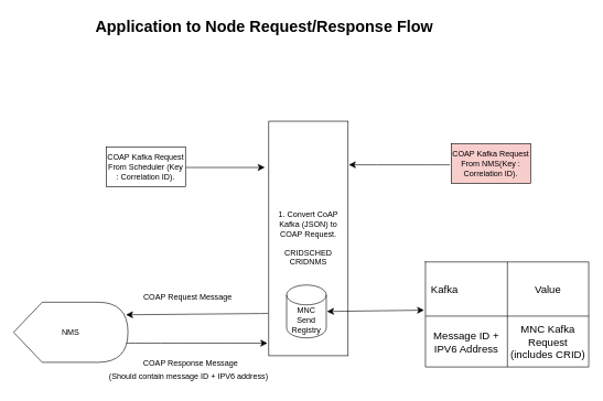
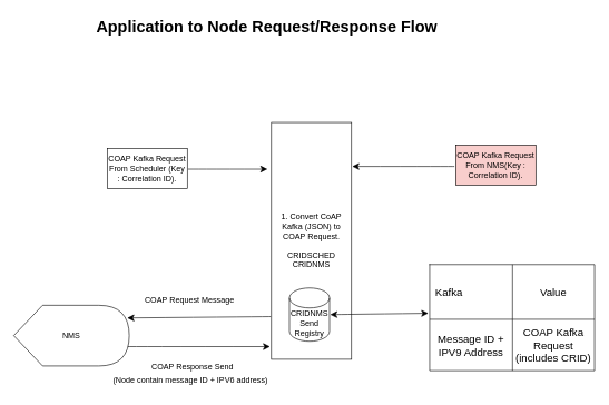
  <mxCell id="0" />
  <mxCell id="1" parent="0" />
  <mxCell id="2" value="COAP Kafka Request From Scheduler (Key : Correlation ID)." style="rounded=0;whiteSpace=wrap;html=1;" vertex="1" parent="1"><mxGeometry x="160" y="222" width="120" height="60" as="geometry" /></mxCell>
  <mxCell id="3" value="" style="endArrow=classic;html=1;rounded=0;fontSize=12;startSize=8;endSize=8;curved=1;" edge="1" parent="1"><mxGeometry width="50" height="50" relative="1" as="geometry"><mxPoint x="281" y="253" as="sourcePoint" /><mxPoint x="400" y="253" as="targetPoint" /></mxGeometry></mxCell>
  <mxCell id="4" value="&lt;div&gt;1. Convert CoAP Kafka (JSON) to COAP Request.&lt;/div&gt;&lt;div&gt;&lt;br&gt;&lt;/div&gt;&lt;div&gt;CRIDSCHED&lt;/div&gt;&lt;div&gt;CRIDNMS&lt;/div&gt;" style="rounded=0;whiteSpace=wrap;html=1;" vertex="1" parent="1"><mxGeometry x="406" y="183" width="120" height="355" as="geometry" /></mxCell>
  <mxCell id="5" value="COAP Kafka Request From NMS(Key : Correlation ID)." style="rounded=0;whiteSpace=wrap;html=1;fillColor=#f8cecc;" vertex="1" parent="1"><mxGeometry x="682" y="217" width="120" height="60" as="geometry" /></mxCell>
  <mxCell id="6" value="" style="endArrow=classic;html=1;rounded=0;fontSize=12;startSize=8;endSize=8;curved=1;" edge="1" parent="1"><mxGeometry width="50" height="50" relative="1" as="geometry"><mxPoint x="680" y="249" as="sourcePoint" /><mxPoint x="527" y="249" as="targetPoint" /></mxGeometry></mxCell>
- <mxCell id="7" value="MNC Send Registry" style="shape=cylinder3;whiteSpace=wrap;html=1;boundedLbl=1;backgroundOutline=1;size=15;" vertex="1" parent="1"><mxGeometry x="433" y="431" width="60" height="80" as="geometry" /></mxCell>
+ <mxCell id="7" value="CRIDNMS Send Registry" style="shape=cylinder3;whiteSpace=wrap;html=1;boundedLbl=1;backgroundOutline=1;size=15;" vertex="1" parent="1"><mxGeometry x="433" y="431" width="60" height="80" as="geometry" /></mxCell>
  <mxCell id="8" value="" style="shape=table;startSize=0;container=1;collapsible=0;childLayout=tableLayout;fontSize=16;" vertex="1" parent="1"><mxGeometry x="643" y="396" width="247" height="159" as="geometry" /></mxCell>
  <mxCell id="9" value="" style="shape=tableRow;horizontal=0;startSize=0;swimlaneHead=0;swimlaneBody=0;strokeColor=inherit;top=0;left=0;bottom=0;right=0;collapsible=0;dropTarget=0;fillColor=none;points=[[0,0.5],[1,0.5]];portConstraint=eastwest;fontSize=16;" vertex="1" parent="8"><mxGeometry width="247" height="82" as="geometry" /></mxCell>
  <mxCell id="10" value="Kafka&lt;span style=&quot;white-space: pre;&quot;&gt;&#09;&lt;span style=&quot;white-space: pre;&quot;&gt;&#09;&lt;/span&gt;&lt;/span&gt;" style="shape=partialRectangle;html=1;whiteSpace=wrap;connectable=0;strokeColor=inherit;overflow=hidden;fillColor=none;top=0;left=0;bottom=0;right=0;pointerEvents=1;fontSize=16;" vertex="1" parent="9"><mxGeometry width="124" height="82" as="geometry"><mxRectangle width="124" height="82" as="alternateBounds" /></mxGeometry></mxCell>
  <mxCell id="11" value="Value" style="shape=partialRectangle;html=1;whiteSpace=wrap;connectable=0;strokeColor=inherit;overflow=hidden;fillColor=none;top=0;left=0;bottom=0;right=0;pointerEvents=1;fontSize=16;" vertex="1" parent="9"><mxGeometry x="124" width="123" height="82" as="geometry"><mxRectangle width="123" height="82" as="alternateBounds" /></mxGeometry></mxCell>
  <mxCell id="12" value="" style="shape=tableRow;horizontal=0;startSize=0;swimlaneHead=0;swimlaneBody=0;strokeColor=inherit;top=0;left=0;bottom=0;right=0;collapsible=0;dropTarget=0;fillColor=none;points=[[0,0.5],[1,0.5]];portConstraint=eastwest;fontSize=16;" vertex="1" parent="8"><mxGeometry y="82" width="247" height="77" as="geometry" /></mxCell>
- <mxCell id="13" value="Message ID + IPV6 Address" style="shape=partialRectangle;html=1;whiteSpace=wrap;connectable=0;strokeColor=inherit;overflow=hidden;fillColor=none;top=0;left=0;bottom=0;right=0;pointerEvents=1;fontSize=16;" vertex="1" parent="12"><mxGeometry width="124" height="77" as="geometry"><mxRectangle width="124" height="77" as="alternateBounds" /></mxGeometry></mxCell>
- <mxCell id="14" value="MNC Kafka Request (includes CRID)" style="shape=partialRectangle;html=1;whiteSpace=wrap;connectable=0;strokeColor=inherit;overflow=hidden;fillColor=none;top=0;left=0;bottom=0;right=0;pointerEvents=1;fontSize=16;" vertex="1" parent="12"><mxGeometry x="124" width="123" height="77" as="geometry"><mxRectangle width="123" height="77" as="alternateBounds" /></mxGeometry></mxCell>
+ <mxCell id="13" value="Message ID + IPV9 Address" style="shape=partialRectangle;html=1;whiteSpace=wrap;connectable=0;strokeColor=inherit;overflow=hidden;fillColor=none;top=0;left=0;bottom=0;right=0;pointerEvents=1;fontSize=16;" vertex="1" parent="12"><mxGeometry width="124" height="77" as="geometry"><mxRectangle width="124" height="77" as="alternateBounds" /></mxGeometry></mxCell>
+ <mxCell id="14" value="COAP Kafka Request (includes CRID)" style="shape=partialRectangle;html=1;whiteSpace=wrap;connectable=0;strokeColor=inherit;overflow=hidden;fillColor=none;top=0;left=0;bottom=0;right=0;pointerEvents=1;fontSize=16;" vertex="1" parent="12"><mxGeometry x="124" width="123" height="77" as="geometry"><mxRectangle width="123" height="77" as="alternateBounds" /></mxGeometry></mxCell>
  <mxCell id="15" value="" style="endArrow=classic;startArrow=classic;html=1;rounded=0;fontSize=12;startSize=8;endSize=8;curved=1;" edge="1" parent="1"><mxGeometry width="50" height="50" relative="1" as="geometry"><mxPoint x="494" y="471" as="sourcePoint" /><mxPoint x="641" y="469" as="targetPoint" /></mxGeometry></mxCell>
  <mxCell id="16" value="NMS" style="shape=display;whiteSpace=wrap;html=1;" vertex="1" parent="1"><mxGeometry x="20" y="457" width="173" height="91" as="geometry" /></mxCell>
  <mxCell id="17" value="" style="endArrow=classic;html=1;rounded=0;fontSize=12;startSize=8;endSize=8;curved=1;" edge="1" parent="1"><mxGeometry width="50" height="50" relative="1" as="geometry"><mxPoint x="191" y="519" as="sourcePoint" /><mxPoint x="404" y="519" as="targetPoint" /></mxGeometry></mxCell>
  <mxCell id="18" value="COAP Request Message" style="edgeLabel;html=1;align=center;verticalAlign=middle;resizable=0;points=[];fontSize=12;" vertex="1" connectable="0" parent="17"><mxGeometry x="0.396" y="-3" relative="1" as="geometry"><mxPoint x="-58" y="-74" as="offset" /></mxGeometry></mxCell>
  <mxCell id="19" value="" style="endArrow=classic;html=1;rounded=0;fontSize=12;startSize=8;endSize=8;curved=1;" edge="1" parent="1"><mxGeometry width="50" height="50" relative="1" as="geometry"><mxPoint x="405" y="474" as="sourcePoint" /><mxPoint x="190" y="476" as="targetPoint" /></mxGeometry></mxCell>
- <mxCell id="20" value="COAP Response Message" style="text;html=1;align=center;verticalAlign=middle;whiteSpace=wrap;rounded=0;" vertex="1" parent="1"><mxGeometry x="207" y="535" width="162" height="30" as="geometry" /></mxCell>
- <mxCell id="21" value="(Should contain message ID + IPV6 address)" style="text;html=1;align=center;verticalAlign=middle;whiteSpace=wrap;rounded=0;" vertex="1" parent="1"><mxGeometry x="141" y="555" width="288" height="30" as="geometry" /></mxCell>
+ <mxCell id="20" value="COAP Response Send" style="text;html=1;align=center;verticalAlign=middle;whiteSpace=wrap;rounded=0;" vertex="1" parent="1"><mxGeometry x="207" y="535" width="162" height="30" as="geometry" /></mxCell>
+ <mxCell id="21" value="(Node contain message ID + IPV6 address)" style="text;html=1;align=center;verticalAlign=middle;whiteSpace=wrap;rounded=0;" vertex="1" parent="1"><mxGeometry x="141" y="555" width="288" height="30" as="geometry" /></mxCell>
  <mxCell id="22" value="&lt;h1 style=&quot;margin-top: 0px;&quot;&gt;Application to Node Request/Response Flow&lt;/h1&gt;&lt;p&gt;&lt;br&gt;&lt;/p&gt;" style="text;html=1;whiteSpace=wrap;overflow=hidden;rounded=0;" vertex="1" parent="1"><mxGeometry x="142" y="20" width="693" height="45" as="geometry" /></mxCell>
